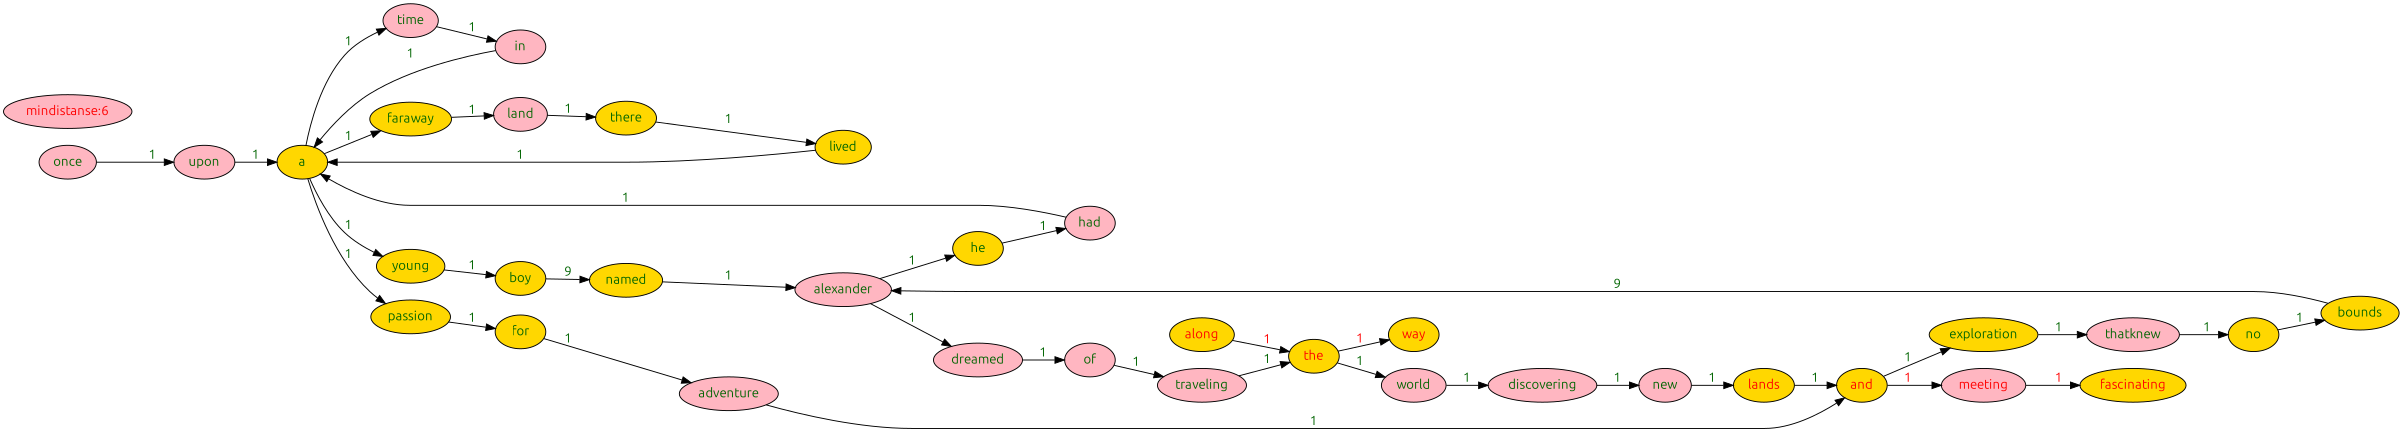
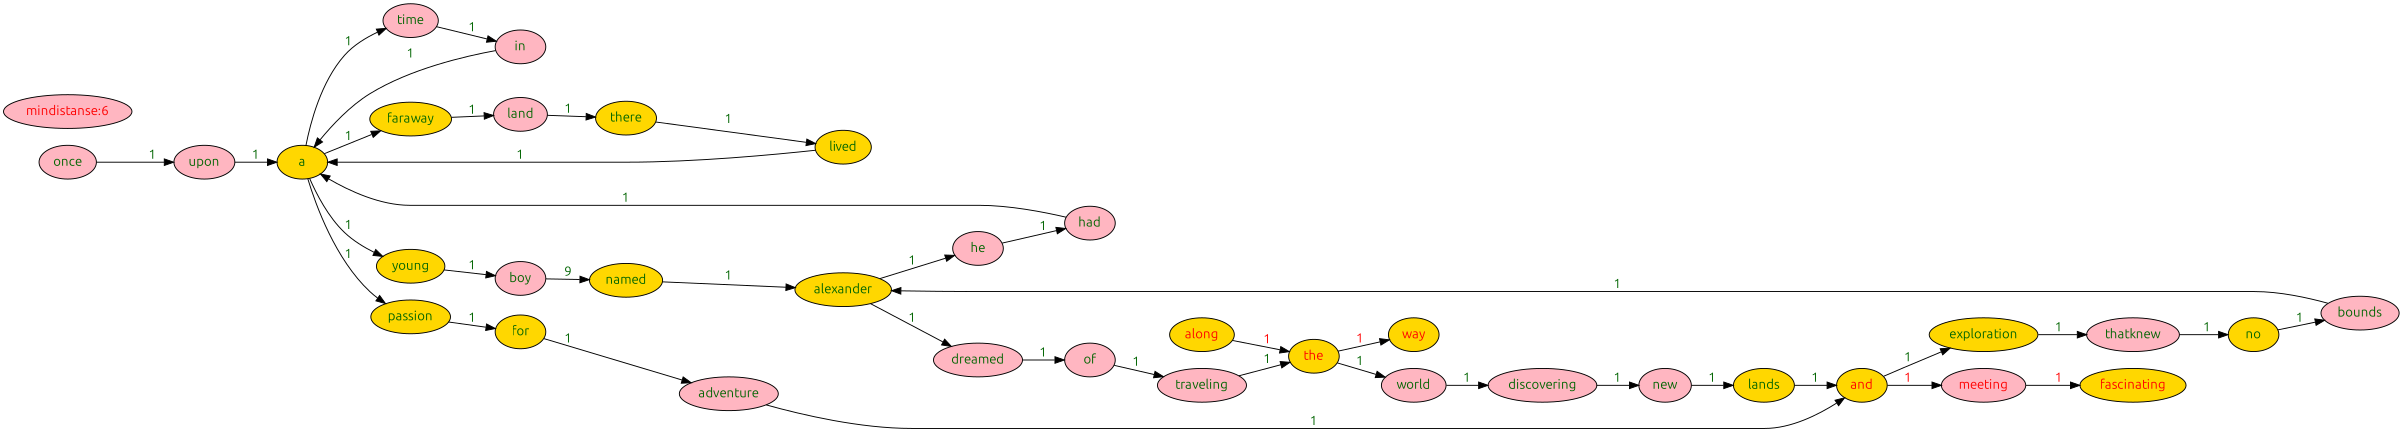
  digraph {
    fontname=Ubuntu
    rankdir=LR
    node [fillcolor=lightpink fontcolor=darkgreen fontname=Ubuntu style=filled]
    edge [fontcolor=darkgreen fontname=Ubuntu]
    n1 [label=once]
    n2 [label=upon]
    n3 [fillcolor=gold label=a]
    n4 [label=time]
    n5 [fillcolor=gold label=faraway]
    n6 [fillcolor=gold label=young]
    n7 [fillcolor=gold label=passion]
    n8 [label=in]
    n9 [label=land]
-   n10 [fillcolor=gold label=boy]
+   n10 [label=boy]
    n11 [fillcolor=gold label=for]
    n12 [fillcolor=gold label=there]
    n13 [fillcolor=gold label=named]
    n14 [label=adventure]
    n15 [fillcolor=gold label=lived]
-   n16 [label=alexander]
-   n17 [fillcolor=gold label=he]
+   n16 [fillcolor=gold label=alexander]
+   n17 [label=he]
    n18 [label=dreamed]
    n19 [label=had]
    n20 [label=of]
    n21 [label=traveling]
    n22 [fillcolor=gold fontcolor=red label=and]
    n23 [fillcolor=gold label=exploration]
    n24 [fontcolor=red label=meeting]
    n25 [label=thatknew]
    n26 [fillcolor=gold fontcolor=red label=fascinating]
    n27 [fillcolor=gold label=no]
-   n28 [fillcolor=gold label=bounds]
+   n28 [label=bounds]
    n29 [fillcolor=gold fontcolor=red label=the]
    n30 [label=world]
    n31 [fillcolor=gold fontcolor=red label=way]
    n32 [label=discovering]
    n33 [label=new]
-   n34 [fillcolor=gold fontcolor=red label=lands]
+   n34 [fillcolor=gold label=lands]
    n35 [fillcolor=gold fontcolor=red label=along]
    n36 [fontcolor=red label="mindistanse:6"]
    n1 -> n2 [label=1]
    n2 -> n3 [label=1]
    n3 -> n4 [label=1]
    n3 -> n5 [label=1]
    n3 -> n6 [label=1]
    n3 -> n7 [label=1]
    n4 -> n8 [label=1]
    n5 -> n9 [label=1]
    n6 -> n10 [label=1]
    n7 -> n11 [label=1]
    n8 -> n3 [label=1]
    n9 -> n12 [label=1]
    n10 -> n13 [label=9]
    n11 -> n14 [label=1]
    n12 -> n15 [label=1]
    n13 -> n16 [label=1]
    n14 -> n22 [label=1]
    n15 -> n3 [label=1]
    n16 -> n17 [label=1]
    n16 -> n18 [label=1]
    n17 -> n19 [label=1]
    n18 -> n20 [label=1]
    n19 -> n3 [label=1]
    n20 -> n21 [label=1]
    n21 -> n29 [label=1]
    n22 -> n23 [label=1]
    n22 -> n24 [fontcolor=red label=1]
    n23 -> n25 [label=1]
    n24 -> n26 [fontcolor=red label=1]
    n25 -> n27 [label=1]
    n27 -> n28 [label=1]
-   n28 -> n16 [label=9]
+   n28 -> n16 [label=1]
    n29 -> n30 [label=1]
    n29 -> n31 [fontcolor=red label=1]
    n30 -> n32 [label=1]
    n32 -> n33 [label=1]
    n33 -> n34 [label=1]
    n34 -> n22 [label=1]
    n35 -> n29 [fontcolor=red label=1]
  }
